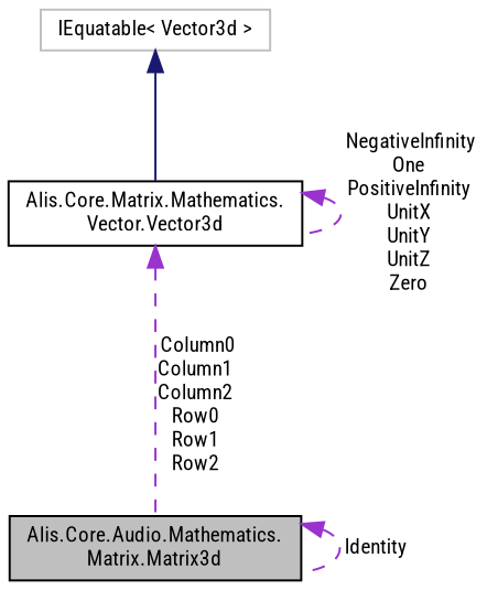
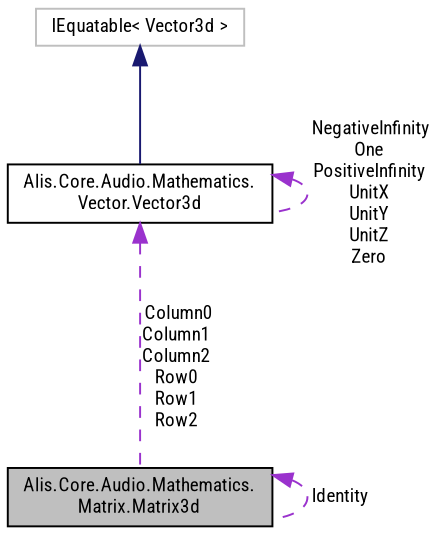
  digraph {
    fontname="Roboto Condensed"
    node [color=black fillcolor=white fontname="Roboto Condensed" fontsize=10 shape=record style=filled]
    edge [color=darkorchid3 dir=back fontname="Roboto Condensed" fontsize=10 labelfontname=Helvetica labelfontsize=10 style=dashed]
    n1 [fillcolor=grey75 fontcolor=black height=0.2 label="Alis.Core.Audio.Mathematics.\lMatrix.Matrix3d" width=0.4]
-   n2 [height=0.2 label="Alis.Core.Matrix.Mathematics.\lVector.Vector3d" width=0.4]
+   n2 [height=0.2 label="Alis.Core.Audio.Mathematics.\lVector.Vector3d" width=0.4]
    n3 [color=grey75 height=0.2 label="IEquatable\< Vector3d \>" width=0.4]
    n1 -> n1 [label=" Identity"]
    n2 -> n1 [label=" Column0\nColumn1\nColumn2\nRow0\nRow1\nRow2"]
    n2 -> n2 [label=" NegativeInfinity\nOne\nPositiveInfinity\nUnitX\nUnitY\nUnitZ\nZero"]
    n3 -> n2 [color=midnightblue style=solid]
  }
